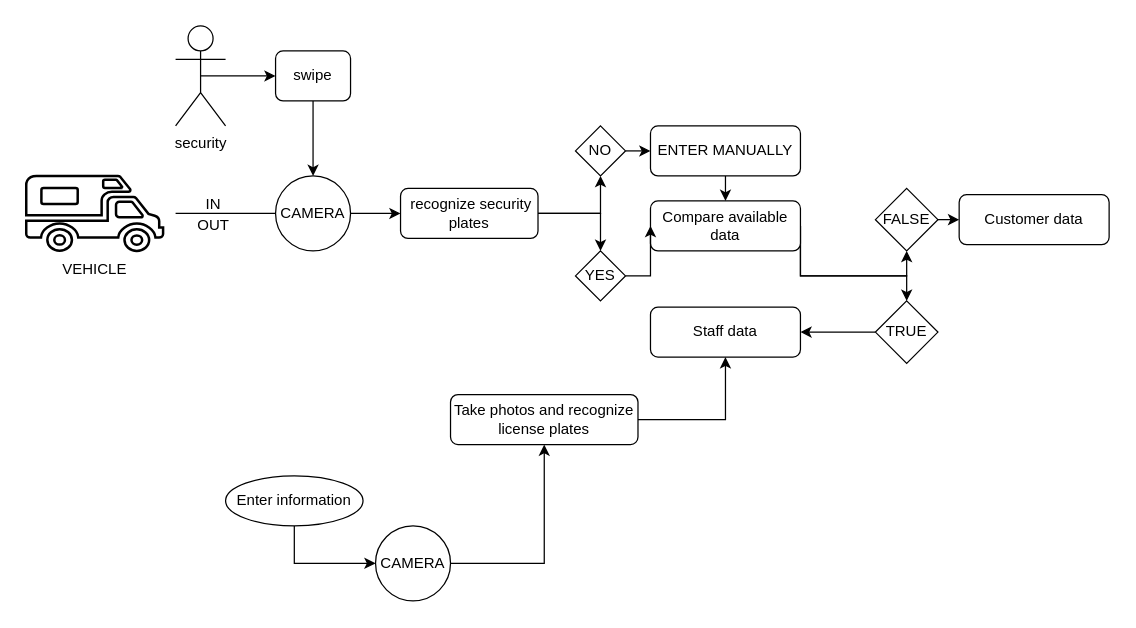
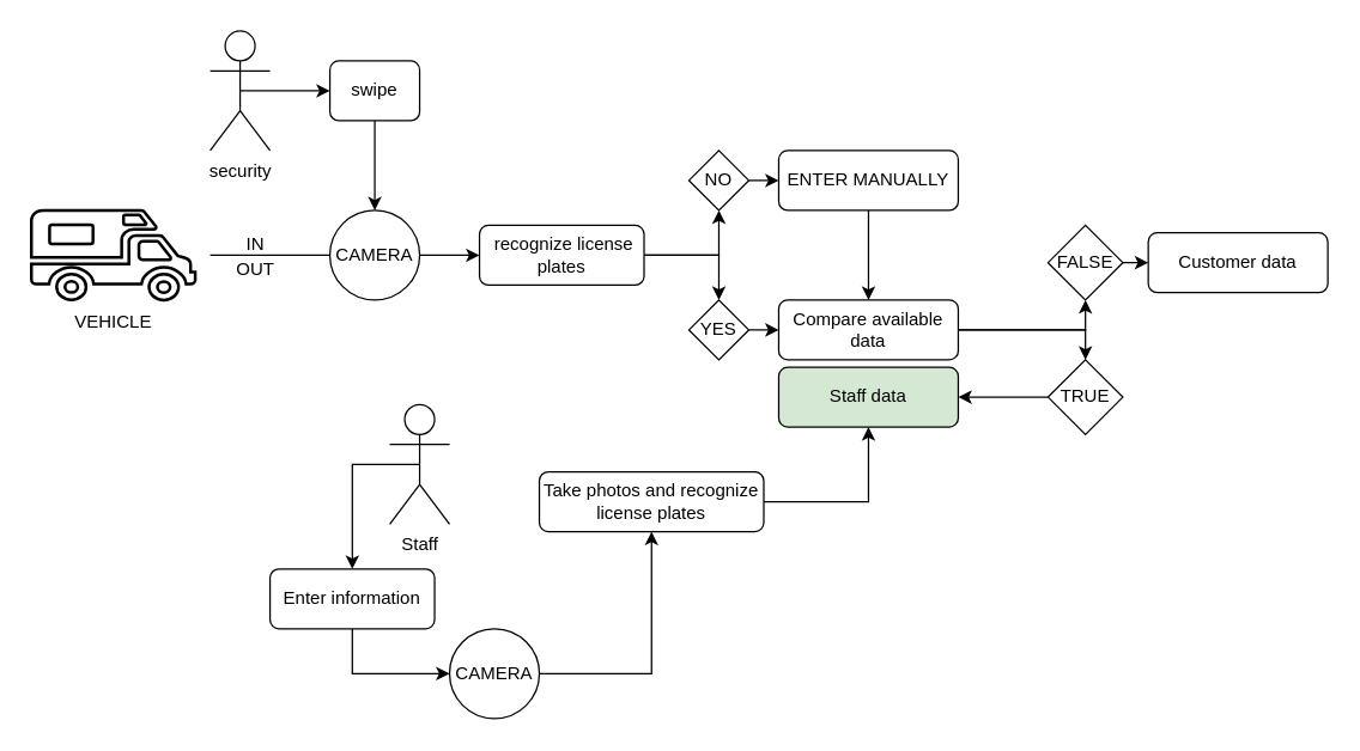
  <mxCell id="0" />
  <mxCell id="1" parent="0" />
  <mxCell id="2" style="edgeStyle=orthogonalEdgeStyle;rounded=0;orthogonalLoop=1;jettySize=auto;html=1;exitX=0.5;exitY=0.5;exitDx=0;exitDy=0;exitPerimeter=0;" edge="1" parent="1" source="3" target="19"><mxGeometry relative="1" as="geometry" /></mxCell>
  <mxCell id="3" value="security" style="shape=umlActor;verticalLabelPosition=bottom;verticalAlign=top;html=1;outlineConnect=0;" vertex="1" parent="1"><mxGeometry x="140" y="20" width="40" height="80" as="geometry" /></mxCell>
  <mxCell id="4" style="edgeStyle=orthogonalEdgeStyle;rounded=0;orthogonalLoop=1;jettySize=auto;html=1;exitX=1;exitY=0.5;exitDx=0;exitDy=0;" edge="1" parent="1" source="5" target="22"><mxGeometry relative="1" as="geometry" /></mxCell>
  <mxCell id="5" value="CAMERA" style="ellipse;whiteSpace=wrap;html=1;aspect=fixed;" vertex="1" parent="1"><mxGeometry x="220" y="140" width="60" height="60" as="geometry" /></mxCell>
  <mxCell id="6" style="edgeStyle=orthogonalEdgeStyle;rounded=0;orthogonalLoop=1;jettySize=auto;html=1;exitX=1;exitY=0.5;exitDx=0;exitDy=0;entryX=0.5;entryY=1;entryDx=0;entryDy=0;" edge="1" parent="1" source="7" target="37"><mxGeometry relative="1" as="geometry" /></mxCell>
  <mxCell id="7" value="Take photos and recognize license plates" style="rounded=1;whiteSpace=wrap;html=1;" vertex="1" parent="1"><mxGeometry x="360" y="315" width="150" height="40" as="geometry" /></mxCell>
+ <mxCell id="8" style="edgeStyle=orthogonalEdgeStyle;rounded=0;orthogonalLoop=1;jettySize=auto;html=1;exitX=0.5;exitY=0.5;exitDx=0;exitDy=0;exitPerimeter=0;entryX=0.5;entryY=0;entryDx=0;entryDy=0;" edge="1" parent="1" source="9" target="13"><mxGeometry relative="1" as="geometry"><Array as="points"><mxPoint x="235" y="310" /></Array></mxGeometry></mxCell>
+ <mxCell id="9" value="Staff" style="shape=umlActor;verticalLabelPosition=bottom;verticalAlign=top;html=1;outlineConnect=0;" vertex="1" parent="1"><mxGeometry x="260" y="270" width="40" height="80" as="geometry" /></mxCell>
  <mxCell id="10" style="edgeStyle=orthogonalEdgeStyle;rounded=0;orthogonalLoop=1;jettySize=auto;html=1;exitX=1;exitY=0.5;exitDx=0;exitDy=0;entryX=0.5;entryY=1;entryDx=0;entryDy=0;" edge="1" parent="1" source="11" target="7"><mxGeometry relative="1" as="geometry" /></mxCell>
  <mxCell id="11" value="CAMERA" style="ellipse;whiteSpace=wrap;html=1;aspect=fixed;" vertex="1" parent="1"><mxGeometry x="300" y="420" width="60" height="60" as="geometry" /></mxCell>
  <mxCell id="12" style="edgeStyle=orthogonalEdgeStyle;rounded=0;orthogonalLoop=1;jettySize=auto;html=1;exitX=0.5;exitY=1;exitDx=0;exitDy=0;entryX=0;entryY=0.5;entryDx=0;entryDy=0;" edge="1" parent="1" source="13" target="11"><mxGeometry relative="1" as="geometry" /></mxCell>
- <mxCell id="13" value="Enter information" style="ellipse;whiteSpace=wrap;html=1;" vertex="1" parent="1"><mxGeometry x="180" y="380" width="110" height="40" as="geometry" /></mxCell>
+ <mxCell id="13" value="Enter information" style="rounded=1;whiteSpace=wrap;html=1;" vertex="1" parent="1"><mxGeometry x="180" y="380" width="110" height="40" as="geometry" /></mxCell>
  <mxCell id="14" value="" style="shape=mxgraph.signs.sports.rv;html=1;pointerEvents=1;fillColor=#ffffff;strokeColor=default;verticalLabelPosition=bottom;verticalAlign=top;align=center;fillStyle=auto;strokeWidth=2;" vertex="1" parent="1"><mxGeometry x="20" y="140" width="110" height="60" as="geometry" /></mxCell>
  <mxCell id="15" value="" style="line;strokeWidth=1;rotatable=0;dashed=0;labelPosition=right;align=left;verticalAlign=middle;spacingTop=0;spacingLeft=6;points=[];portConstraint=eastwest;" vertex="1" parent="1"><mxGeometry x="140" y="165" width="80" height="10" as="geometry" /></mxCell>
  <mxCell id="16" value="IN" style="text;html=1;align=center;verticalAlign=middle;resizable=0;points=[];autosize=1;strokeColor=none;fillColor=none;" vertex="1" parent="1"><mxGeometry x="150" y="148" width="40" height="30" as="geometry" /></mxCell>
  <mxCell id="17" value="OUT" style="text;html=1;align=center;verticalAlign=middle;resizable=0;points=[];autosize=1;strokeColor=none;fillColor=none;" vertex="1" parent="1"><mxGeometry x="145" y="165" width="50" height="30" as="geometry" /></mxCell>
  <mxCell id="18" style="edgeStyle=orthogonalEdgeStyle;rounded=0;orthogonalLoop=1;jettySize=auto;html=1;exitX=0.5;exitY=1;exitDx=0;exitDy=0;entryX=0.5;entryY=0;entryDx=0;entryDy=0;" edge="1" parent="1" source="19" target="5"><mxGeometry relative="1" as="geometry" /></mxCell>
  <mxCell id="19" value="swipe" style="rounded=1;whiteSpace=wrap;html=1;" vertex="1" parent="1"><mxGeometry x="220" width="60" height="40" as="geometry" y="40" /></mxCell>
  <mxCell id="20" style="edgeStyle=orthogonalEdgeStyle;rounded=0;orthogonalLoop=1;jettySize=auto;html=1;exitX=1;exitY=0.5;exitDx=0;exitDy=0;entryX=0.5;entryY=1;entryDx=0;entryDy=0;" edge="1" parent="1" source="22" target="24"><mxGeometry relative="1" as="geometry" /></mxCell>
  <mxCell id="21" style="edgeStyle=orthogonalEdgeStyle;rounded=0;orthogonalLoop=1;jettySize=auto;html=1;exitX=1;exitY=0.5;exitDx=0;exitDy=0;entryX=0.5;entryY=0;entryDx=0;entryDy=0;" edge="1" parent="1" source="22" target="25"><mxGeometry relative="1" as="geometry" /></mxCell>
- <mxCell id="22" value="&amp;nbsp;recognize security plates" style="rounded=1;whiteSpace=wrap;html=1;" vertex="1" parent="1"><mxGeometry x="320" y="150" width="110" height="40" as="geometry" /></mxCell>
+ <mxCell id="22" value="&amp;nbsp;recognize license plates" style="rounded=1;whiteSpace=wrap;html=1;" vertex="1" parent="1"><mxGeometry x="320" y="150" width="110" height="40" as="geometry" /></mxCell>
  <mxCell id="23" style="edgeStyle=orthogonalEdgeStyle;rounded=0;orthogonalLoop=1;jettySize=auto;html=1;exitX=1;exitY=0.5;exitDx=0;exitDy=0;entryX=0;entryY=0.5;entryDx=0;entryDy=0;" edge="1" parent="1" source="24" target="27"><mxGeometry relative="1" as="geometry" /></mxCell>
  <mxCell id="24" value="NO" style="rhombus;whiteSpace=wrap;html=1;" vertex="1" parent="1"><mxGeometry x="460" y="100" width="40" height="40" as="geometry" /></mxCell>
  <mxCell id="25" value="YES" style="rhombus;whiteSpace=wrap;html=1;" vertex="1" parent="1"><mxGeometry x="460" y="200" width="40" height="40" as="geometry" /></mxCell>
  <mxCell id="26" style="edgeStyle=orthogonalEdgeStyle;rounded=0;orthogonalLoop=1;jettySize=auto;html=1;exitX=0.5;exitY=1;exitDx=0;exitDy=0;entryX=0.5;entryY=0;entryDx=0;entryDy=0;" edge="1" parent="1" source="27" target="35"><mxGeometry relative="1" as="geometry" /></mxCell>
  <mxCell id="27" value="ENTER MANUALLY" style="rounded=1;whiteSpace=wrap;html=1;" vertex="1" parent="1"><mxGeometry x="520" y="100" width="120" height="40" as="geometry" /></mxCell>
  <mxCell id="28" value="VEHICLE" style="text;html=1;align=center;verticalAlign=middle;resizable=0;points=[];autosize=1;strokeColor=none;fillColor=none;" vertex="1" parent="1"><mxGeometry x="40" y="200" width="70" height="30" as="geometry" /></mxCell>
  <mxCell id="29" style="edgeStyle=orthogonalEdgeStyle;rounded=0;orthogonalLoop=1;jettySize=auto;html=1;exitX=1;exitY=0.5;exitDx=0;exitDy=0;entryX=0;entryY=0.5;entryDx=0;entryDy=0;" edge="1" parent="1" source="30" target="38"><mxGeometry relative="1" as="geometry" /></mxCell>
  <mxCell id="30" value="FALSE" style="rhombus;whiteSpace=wrap;html=1;" vertex="1" parent="1"><mxGeometry x="700" y="150" width="50" height="50" as="geometry" /></mxCell>
  <mxCell id="31" style="edgeStyle=orthogonalEdgeStyle;rounded=0;orthogonalLoop=1;jettySize=auto;html=1;exitX=0;exitY=0.5;exitDx=0;exitDy=0;entryX=1;entryY=0.5;entryDx=0;entryDy=0;" edge="1" parent="1" source="32" target="37"><mxGeometry relative="1" as="geometry" /></mxCell>
  <mxCell id="32" value="TRUE" style="rhombus;whiteSpace=wrap;html=1;" vertex="1" parent="1"><mxGeometry x="700" y="240" width="50" height="50" as="geometry" /></mxCell>
  <mxCell id="33" style="edgeStyle=orthogonalEdgeStyle;rounded=0;orthogonalLoop=1;jettySize=auto;html=1;exitX=1;exitY=0.5;exitDx=0;exitDy=0;entryX=0.5;entryY=1;entryDx=0;entryDy=0;" edge="1" parent="1" source="35" target="30"><mxGeometry relative="1" as="geometry"><Array as="points"><mxPoint x="725" y="220" /></Array></mxGeometry></mxCell>
  <mxCell id="34" style="edgeStyle=orthogonalEdgeStyle;rounded=0;orthogonalLoop=1;jettySize=auto;html=1;exitX=1;exitY=0.5;exitDx=0;exitDy=0;entryX=0.5;entryY=0;entryDx=0;entryDy=0;" edge="1" parent="1" source="35" target="32"><mxGeometry relative="1" as="geometry"><Array as="points"><mxPoint x="725" y="220" /></Array></mxGeometry></mxCell>
- <mxCell id="35" value="Compare available data" style="rounded=1;whiteSpace=wrap;html=1;" vertex="1" parent="1"><mxGeometry x="520" y="160" width="120" height="40" as="geometry" /></mxCell>
+ <mxCell id="35" value="Compare available data" style="rounded=1;whiteSpace=wrap;html=1;" vertex="1" parent="1"><mxGeometry x="520" y="200" width="120" height="40" as="geometry" /></mxCell>
  <mxCell id="36" style="edgeStyle=orthogonalEdgeStyle;rounded=0;orthogonalLoop=1;jettySize=auto;html=1;exitX=1;exitY=0.5;exitDx=0;exitDy=0;entryX=0;entryY=0.5;entryDx=0;entryDy=0;" edge="1" parent="1" source="25" target="35"><mxGeometry relative="1" as="geometry" /></mxCell>
- <mxCell id="37" value="Staff data" style="rounded=1;whiteSpace=wrap;html=1;" vertex="1" parent="1"><mxGeometry x="520" y="245" width="120" height="40" as="geometry" /></mxCell>
+ <mxCell id="37" value="Staff data" style="rounded=1;whiteSpace=wrap;html=1;fillColor=#d5e8d4;" vertex="1" parent="1"><mxGeometry x="520" y="245" width="120" height="40" as="geometry" /></mxCell>
  <mxCell id="38" value="Customer data" style="rounded=1;whiteSpace=wrap;html=1;" vertex="1" parent="1"><mxGeometry x="767" y="155" width="120" height="40" as="geometry" /></mxCell>
